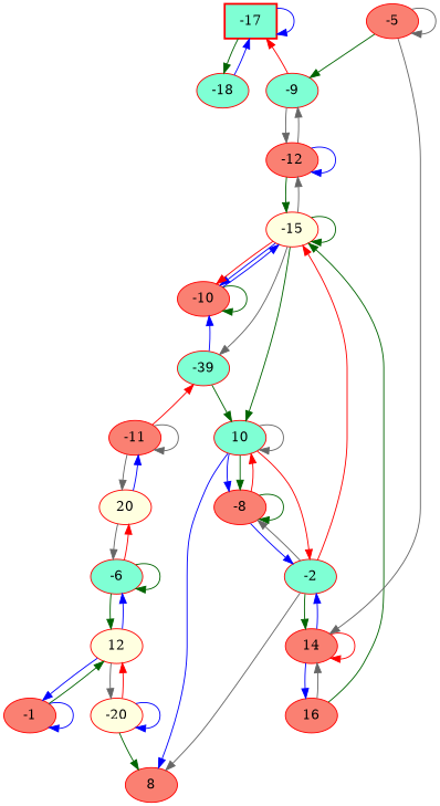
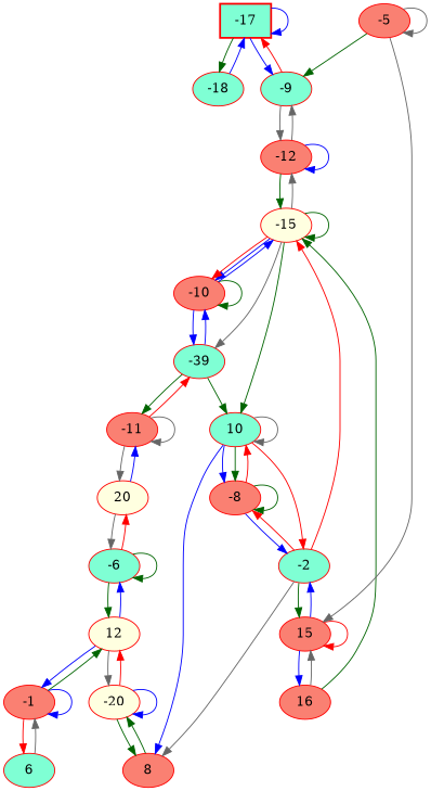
  digraph {
    node [color="1.500000 1.500000 1.500000" fillcolor=salmon style=filled]
    edge [color=blue]
    -17 [color="1.700000 1.700000 1.700000" fillcolor=aquamarine shape=box style="bold,filled"]
    -9 [fillcolor=aquamarine]
    -18 [color="1.700000 1.700000 1.700000" fillcolor=aquamarine]
    -12
    n5 [label=-1]
+   6 [fillcolor=aquamarine]
    12 [fillcolor=lightyellow]
    -6 [fillcolor=aquamarine]
    -20 [fillcolor=lightyellow]
    20 [fillcolor=lightyellow]
    8
    -11
    n13 [fillcolor=aquamarine label=-39]
    10 [fillcolor=aquamarine]
    -10
    -8
    -2 [fillcolor=aquamarine]
    -15 [color="1.600000 1.600000 1.600000" fillcolor=lightyellow]
-   15 [label=14]
+   15
    16 [color="1.600000 1.600000 1.600000"]
    -5
    -17 -> -17
+   -17 -> -9
    -17 -> -18 [color=darkgreen]
    -9 -> -17 [color=red]
    -9 -> -12 [color=gray40]
    -18 -> -17
    -12 -> -9 [color=gray40]
    -12 -> -12
    -12 -> -15 [color=darkgreen]
    n5 -> n5
+   n5 -> 6 [color=red]
    n5 -> 12 [color=darkgreen]
+   6 -> n5 [color=gray40]
    12 -> n5
    12 -> -6
    12 -> -20 [color=gray40]
    -6 -> 12 [color=darkgreen]
    -6 -> -6 [color=darkgreen]
    -6 -> 20 [color=red]
    -20 -> 12 [color=red]
    -20 -> -20
    -20 -> 8 [color=darkgreen]
    20 -> -6 [color=gray40]
    20 -> -11
+   8 -> -20 [color=darkgreen]
    -11 -> 20 [color=gray40]
    -11 -> -11 [color=gray40]
    -11 -> n13 [color=red]
+   n13 -> -11 [color=darkgreen]
    n13 -> 10 [color=darkgreen]
    n13 -> -10
    10 -> 8
    10 -> 10 [color=gray40]
    10 -> -8
    10 -> -8 [color=darkgreen]
    10 -> -2 [color=red]
+   -10 -> n13
    -10 -> -10 [color=darkgreen]
    -10 -> -15
    -8 -> 10 [color=red]
    -8 -> -8 [color=darkgreen]
    -8 -> -2
    -2 -> 8 [color=gray40]
-   -2 -> -8 [color=gray40]
+   -2 -> -8 [color=red]
    -2 -> -15 [color=red]
    -2 -> 15 [color=darkgreen]
    -15 -> -12 [color=gray40]
    -15 -> n13 [color=gray40]
    -15 -> 10 [color=darkgreen]
    -15 -> -10
    -15 -> -10 [color=red]
    -15 -> -15 [color=darkgreen]
    15 -> -2
    15 -> 15 [color=red]
    15 -> 16
    16 -> -15 [color=darkgreen]
    16 -> 15 [color=gray40]
    -5 -> -9 [color=darkgreen]
    -5 -> 15 [color=gray40]
    -5 -> -5 [color=gray40]
  }
